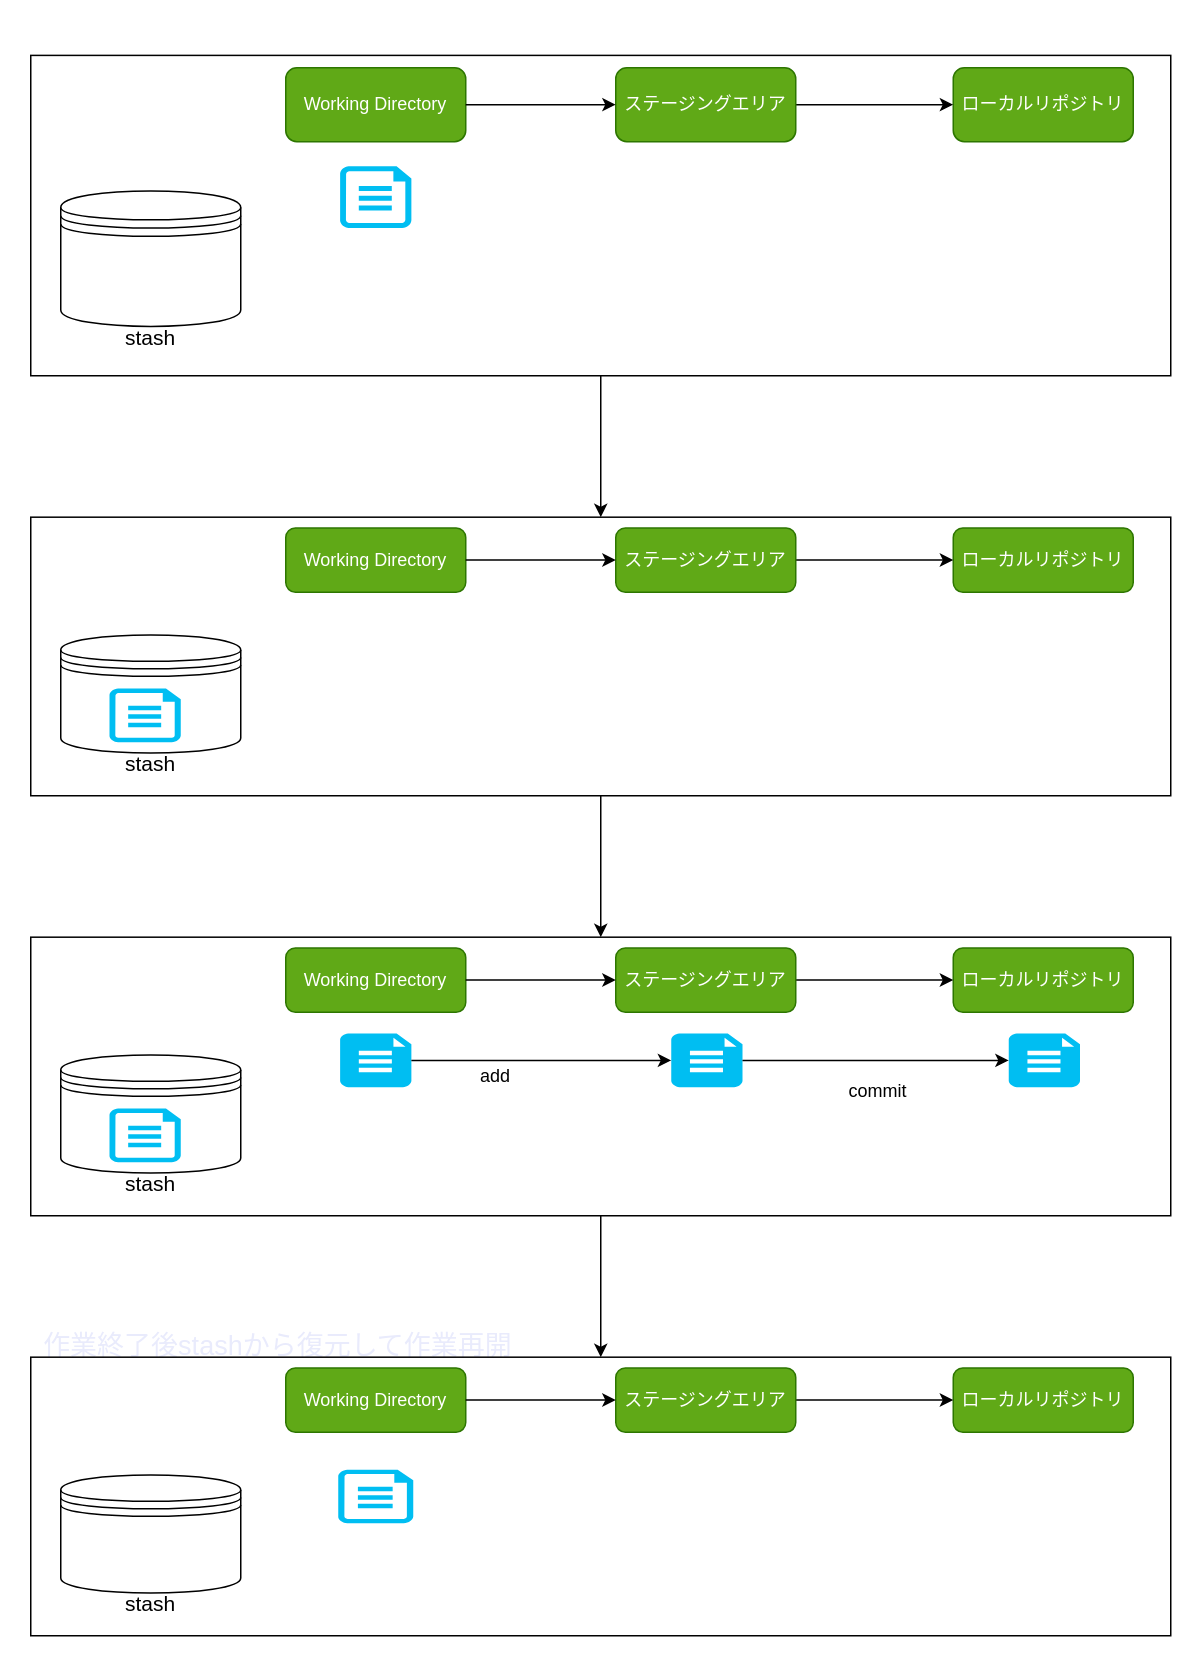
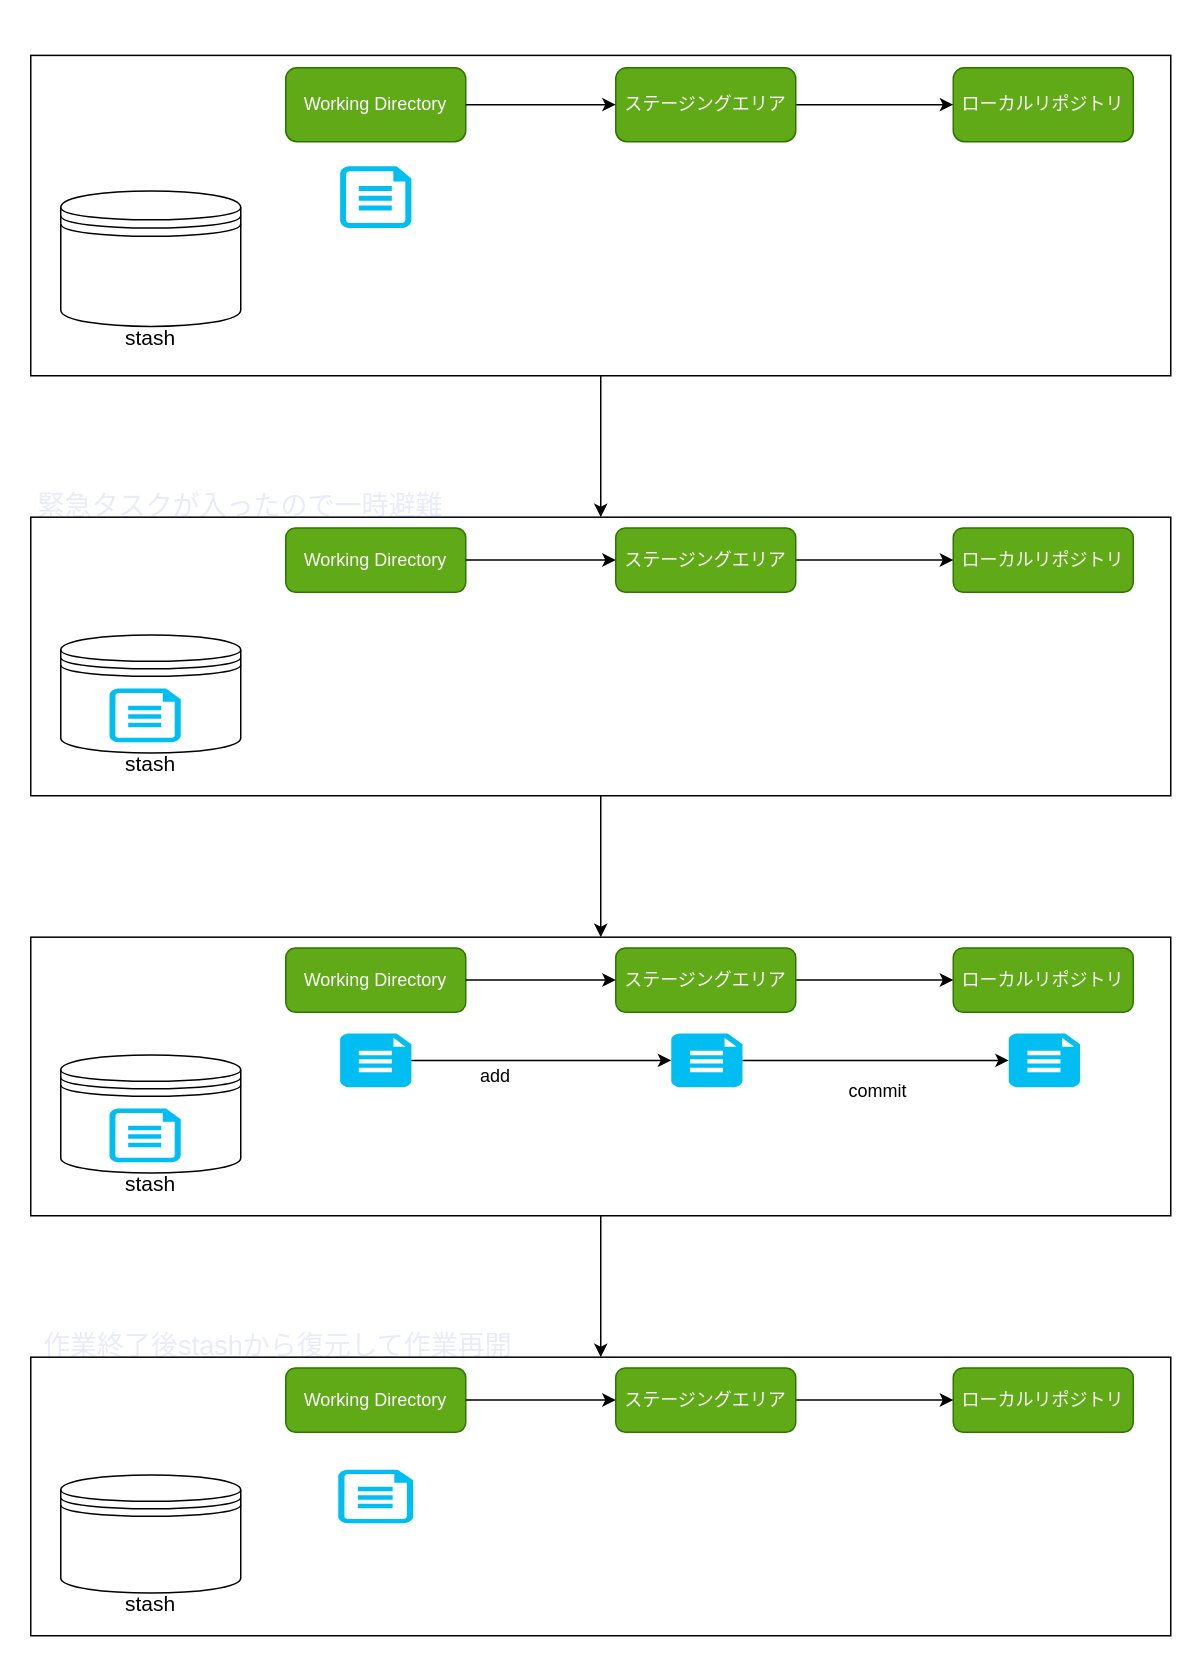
  <mxCell id="0" />
  <mxCell id="1" parent="0" />
  <mxCell id="2" value="" style="group" parent="1" vertex="1" connectable="0"><mxGeometry x="20" y="330" width="760" height="200" as="geometry" /></mxCell>
+ <mxCell id="3" value="&lt;font style=&quot;font-size: 18px&quot; color=&quot;#e9ebfc&quot;&gt;緊急タスクが入ったので一時避難&lt;/font&gt;" style="text;html=1;strokeColor=none;fillColor=none;align=center;verticalAlign=middle;whiteSpace=wrap;rounded=0;" parent="2" vertex="1"><mxGeometry width="280" height="14.286" as="geometry" /></mxCell>
  <mxCell id="4" value="" style="rounded=0;whiteSpace=wrap;html=1;" parent="2" vertex="1"><mxGeometry y="14.286" width="760" height="185.714" as="geometry" /></mxCell>
  <mxCell id="5" value="Working Directory" style="rounded=1;whiteSpace=wrap;html=1;fillColor=#60a917;strokeColor=#2D7600;fontColor=#ffffff;" parent="2" vertex="1"><mxGeometry x="170" y="21.429" width="120" height="42.857" as="geometry" /></mxCell>
  <mxCell id="6" value="ローカルリポジトリ" style="rounded=1;whiteSpace=wrap;html=1;fillColor=#60a917;strokeColor=#2D7600;fontColor=#ffffff;" parent="2" vertex="1"><mxGeometry x="615" y="21.429" width="120" height="42.857" as="geometry" /></mxCell>
  <mxCell id="7" style="edgeStyle=orthogonalEdgeStyle;rounded=0;orthogonalLoop=1;jettySize=auto;html=1;entryX=0;entryY=0.5;entryDx=0;entryDy=0;" parent="2" source="8" target="6" edge="1"><mxGeometry y="14.286" as="geometry" /></mxCell>
  <mxCell id="8" value="ステージングエリア" style="rounded=1;whiteSpace=wrap;html=1;fillColor=#60a917;strokeColor=#2D7600;fontColor=#ffffff;" parent="2" vertex="1"><mxGeometry x="390" y="21.429" width="120" height="42.857" as="geometry" /></mxCell>
  <mxCell id="9" style="edgeStyle=orthogonalEdgeStyle;rounded=0;orthogonalLoop=1;jettySize=auto;html=1;entryX=0;entryY=0.5;entryDx=0;entryDy=0;" parent="2" source="5" target="8" edge="1"><mxGeometry y="14.286" as="geometry" /></mxCell>
  <mxCell id="10" value="" style="shape=datastore;whiteSpace=wrap;html=1;" parent="2" vertex="1"><mxGeometry x="20" y="92.857" width="120" height="78.571" as="geometry" /></mxCell>
  <mxCell id="11" value="" style="verticalLabelPosition=bottom;html=1;verticalAlign=top;align=center;strokeColor=none;fillColor=#00BEF2;shape=mxgraph.azure.cloud_services_configuration_file;pointerEvents=1;" parent="2" vertex="1"><mxGeometry x="52.5" y="128.571" width="47.5" height="35.714" as="geometry" /></mxCell>
  <mxCell id="12" value="&lt;font style=&quot;font-size: 14px&quot;&gt;stash&lt;/font&gt;" style="text;html=1;strokeColor=none;fillColor=none;align=center;verticalAlign=middle;whiteSpace=wrap;rounded=0;" parent="2" vertex="1"><mxGeometry x="60" y="171.429" width="40" height="14.286" as="geometry" /></mxCell>
  <mxCell id="13" value="" style="group" parent="1" vertex="1" connectable="0"><mxGeometry x="20" y="610" width="760" height="200" as="geometry" /></mxCell>
  <mxCell id="14" value="" style="rounded=0;whiteSpace=wrap;html=1;" parent="13" vertex="1"><mxGeometry y="14.286" width="760" height="185.714" as="geometry" /></mxCell>
  <mxCell id="15" value="Working Directory" style="rounded=1;whiteSpace=wrap;html=1;fillColor=#60a917;strokeColor=#2D7600;fontColor=#ffffff;" parent="13" vertex="1"><mxGeometry x="170" y="21.429" width="120" height="42.857" as="geometry" /></mxCell>
  <mxCell id="16" value="ローカルリポジトリ" style="rounded=1;whiteSpace=wrap;html=1;fillColor=#60a917;strokeColor=#2D7600;fontColor=#ffffff;" parent="13" vertex="1"><mxGeometry x="615" y="21.429" width="120" height="42.857" as="geometry" /></mxCell>
  <mxCell id="17" style="edgeStyle=orthogonalEdgeStyle;rounded=0;orthogonalLoop=1;jettySize=auto;html=1;entryX=0;entryY=0.5;entryDx=0;entryDy=0;" parent="13" source="18" target="16" edge="1"><mxGeometry y="14.286" as="geometry" /></mxCell>
  <mxCell id="18" value="ステージングエリア" style="rounded=1;whiteSpace=wrap;html=1;fillColor=#60a917;strokeColor=#2D7600;fontColor=#ffffff;" parent="13" vertex="1"><mxGeometry x="390" y="21.429" width="120" height="42.857" as="geometry" /></mxCell>
  <mxCell id="19" style="edgeStyle=orthogonalEdgeStyle;rounded=0;orthogonalLoop=1;jettySize=auto;html=1;entryX=0;entryY=0.5;entryDx=0;entryDy=0;" parent="13" source="15" target="18" edge="1"><mxGeometry y="14.286" as="geometry" /></mxCell>
  <mxCell id="20" value="" style="shape=datastore;whiteSpace=wrap;html=1;" parent="13" vertex="1"><mxGeometry x="20" y="92.857" width="120" height="78.571" as="geometry" /></mxCell>
  <mxCell id="21" value="" style="verticalLabelPosition=bottom;html=1;verticalAlign=top;align=center;strokeColor=none;fillColor=#00BEF2;shape=mxgraph.azure.cloud_services_configuration_file;pointerEvents=1;" parent="13" vertex="1"><mxGeometry x="52.5" y="128.571" width="47.5" height="35.714" as="geometry" /></mxCell>
  <mxCell id="22" value="&lt;font style=&quot;font-size: 14px&quot;&gt;stash&lt;/font&gt;" style="text;html=1;strokeColor=none;fillColor=none;align=center;verticalAlign=middle;whiteSpace=wrap;rounded=0;" parent="13" vertex="1"><mxGeometry x="60" y="171.429" width="40" height="14.286" as="geometry" /></mxCell>
  <mxCell id="23" value="&lt;span style=&quot;color: rgba(0 , 0 , 0 , 0) ; font-family: monospace ; font-size: 0px&quot;&gt;%3CmxGraphModel%3E%3Croot%3E%3CmxCell%20id%3D%220%22%2F%3E%3CmxCell%20id%3D%221%22%20parent%3D%220%22%2F%3E%3CmxCell%20id%3D%222%22%20value%3D%22%22%20style%3D%22group%22%20vertex%3D%221%22%20connectable%3D%220%22%20parent%3D%221%22%3E%3CmxGeometry%20x%3D%2240%22%20y%3D%22800%22%20width%3D%22760%22%20height%3D%22260%22%20as%3D%22geometry%22%2F%3E%3C%2FmxCell%3E%3CmxCell%20id%3D%223%22%20value%3D%22%22%20style%3D%22rounded%3D0%3BwhiteSpace%3Dwrap%3Bhtml%3D1%3B%22%20vertex%3D%221%22%20parent%3D%222%22%3E%3CmxGeometry%20width%3D%22760%22%20height%3D%22260%22%20as%3D%22geometry%22%2F%3E%3C%2FmxCell%3E%3CmxCell%20id%3D%224%22%20value%3D%22Working%20Directory%22%20style%3D%22rounded%3D1%3BwhiteSpace%3Dwrap%3Bhtml%3D1%3BfillColor%3D%2360a917%3BstrokeColor%3D%232D7600%3BfontColor%3D%23ffffff%3B%22%20vertex%3D%221%22%20parent%3D%222%22%3E%3CmxGeometry%20x%3D%22170%22%20y%3D%2210%22%20width%3D%22120%22%20height%3D%2260%22%20as%3D%22geometry%22%2F%3E%3C%2FmxCell%3E%3CmxCell%20id%3D%225%22%20value%3D%22%E3%83%AD%E3%83%BC%E3%82%AB%E3%83%AB%E3%83%AA%E3%83%9D%E3%82%B8%E3%83%88%E3%83%AA%22%20style%3D%22rounded%3D1%3BwhiteSpace%3Dwrap%3Bhtml%3D1%3BfillColor%3D%2360a917%3BstrokeColor%3D%232D7600%3BfontColor%3D%23ffffff%3B%22%20vertex%3D%221%22%20parent%3D%222%22%3E%3CmxGeometry%20x%3D%22615%22%20y%3D%2210%22%20width%3D%22120%22%20height%3D%2260%22%20as%3D%22geometry%22%2F%3E%3C%2FmxCell%3E%3CmxCell%20id%3D%226%22%20style%3D%22edgeStyle%3DorthogonalEdgeStyle%3Brounded%3D0%3BorthogonalLoop%3D1%3BjettySize%3Dauto%3Bhtml%3D1%3BentryX%3D0%3BentryY%3D0.5%3BentryDx%3D0%3BentryDy%3D0%3B%22%20edge%3D%221%22%20parent%3D%222%22%20source%3D%227%22%20target%3D%225%22%3E%3CmxGeometry%20as%3D%22geometry%22%2F%3E%3C%2FmxCell%3E%3CmxCell%20id%3D%227%22%20value%3D%22%E3%82%B9%E3%83%86%E3%83%BC%E3%82%B8%E3%83%B3%E3%82%B0%E3%82%A8%E3%83%AA%E3%82%A2%22%20style%3D%22rounded%3D1%3BwhiteSpace%3Dwrap%3Bhtml%3D1%3BfillColor%3D%2360a917%3BstrokeColor%3D%232D7600%3BfontColor%3D%23ffffff%3B%22%20vertex%3D%221%22%20parent%3D%222%22%3E%3CmxGeometry%20x%3D%22390%22%20y%3D%2210%22%20width%3D%22120%22%20height%3D%2260%22%20as%3D%22geometry%22%2F%3E%3C%2FmxCell%3E%3CmxCell%20id%3D%228%22%20style%3D%22edgeStyle%3DorthogonalEdgeStyle%3Brounded%3D0%3BorthogonalLoop%3D1%3BjettySize%3Dauto%3Bhtml%3D1%3BentryX%3D0%3BentryY%3D0.5%3BentryDx%3D0%3BentryDy%3D0%3B%22%20edge%3D%221%22%20parent%3D%222%22%20source%3D%224%22%20target%3D%227%22%3E%3CmxGeometry%20as%3D%22geometry%22%2F%3E%3C%2FmxCell%3E%3CmxCell%20id%3D%229%22%20value%3D%22%22%20style%3D%22shape%3Ddatastore%3BwhiteSpace%3Dwrap%3Bhtml%3D1%3B%22%20vertex%3D%221%22%20parent%3D%222%22%3E%3CmxGeometry%20x%3D%2220%22%20y%3D%22110%22%20width%3D%22120%22%20height%3D%22110%22%20as%3D%22geometry%22%2F%3E%3C%2FmxCell%3E%3CmxCell%20id%3D%2210%22%20value%3D%22%22%20style%3D%22verticalLabelPosition%3Dbottom%3Bhtml%3D1%3BverticalAlign%3Dtop%3Balign%3Dcenter%3BstrokeColor%3Dnone%3BfillColor%3D%2300BEF2%3Bshape%3Dmxgraph.azure.cloud_services_configuration_file%3BpointerEvents%3D1%3B%22%20vertex%3D%221%22%20parent%3D%222%22%3E%3CmxGeometry%20x%3D%2252.5%22%20y%3D%22160%22%20width%3D%2247.5%22%20height%3D%2250%22%20as%3D%22geometry%22%2F%3E%3C%2FmxCell%3E%3CmxCell%20id%3D%2211%22%20value%3D%22%26lt%3Bfont%20style%3D%26quot%3Bfont-size%3A%2014px%26quot%3B%26gt%3Bstash%26lt%3B%2Ffont%26gt%3B%22%20style%3D%22text%3Bhtml%3D1%3BstrokeColor%3Dnone%3BfillColor%3Dnone%3Balign%3Dcenter%3BverticalAlign%3Dmiddle%3BwhiteSpace%3Dwrap%3Brounded%3D0%3B%22%20vertex%3D%221%22%20parent%3D%222%22%3E%3CmxGeometry%20x%3D%2260%22%20y%3D%22220%22%20width%3D%2240%22%20height%3D%2220%22%20as%3D%22geometry%22%2F%3E%3C%2FmxCell%3E%3CmxCell%20id%3D%2212%22%20value%3D%22%22%20style%3D%22verticalLabelPosition%3Dbottom%3Bhtml%3D1%3BverticalAlign%3Dtop%3Balign%3Dcenter%3BstrokeColor%3Dnone%3BfillColor%3D%2300BEF2%3Bshape%3Dmxgraph.azure.file_2%3BpointerEvents%3D1%3B%22%20vertex%3D%221%22%20parent%3D%222%22%3E%3CmxGeometry%20x%3D%22207%22%20y%3D%2290%22%20width%3D%2247.5%22%20height%3D%2250%22%20as%3D%22geometry%22%2F%3E%3C%2FmxCell%3E%3C%2Froot%3E%3C%2FmxGraphModel%3E&lt;/span&gt;" style="verticalLabelPosition=bottom;html=1;verticalAlign=top;align=center;strokeColor=none;fillColor=#00BEF2;shape=mxgraph.azure.file_2;pointerEvents=1;" parent="13" vertex="1"><mxGeometry x="206.25" y="78.571" width="47.5" height="35.714" as="geometry" /></mxCell>
  <mxCell id="24" value="" style="verticalLabelPosition=bottom;html=1;verticalAlign=top;align=center;strokeColor=none;fillColor=#00BEF2;shape=mxgraph.azure.file_2;pointerEvents=1;" parent="13" vertex="1"><mxGeometry x="427" y="78.571" width="47.5" height="35.714" as="geometry" /></mxCell>
  <mxCell id="25" style="edgeStyle=orthogonalEdgeStyle;rounded=0;orthogonalLoop=1;jettySize=auto;html=1;entryX=0;entryY=0.5;entryDx=0;entryDy=0;entryPerimeter=0;" parent="13" source="23" target="24" edge="1"><mxGeometry y="14.286" as="geometry" /></mxCell>
  <mxCell id="26" value="" style="verticalLabelPosition=bottom;html=1;verticalAlign=top;align=center;strokeColor=none;fillColor=#00BEF2;shape=mxgraph.azure.file_2;pointerEvents=1;" parent="13" vertex="1"><mxGeometry x="652" y="78.571" width="47.5" height="35.714" as="geometry" /></mxCell>
  <mxCell id="27" style="edgeStyle=orthogonalEdgeStyle;rounded=0;orthogonalLoop=1;jettySize=auto;html=1;entryX=0;entryY=0.5;entryDx=0;entryDy=0;entryPerimeter=0;" parent="13" source="24" target="26" edge="1"><mxGeometry y="14.286" as="geometry" /></mxCell>
  <mxCell id="28" value="add" style="text;html=1;strokeColor=none;fillColor=none;align=center;verticalAlign=middle;whiteSpace=wrap;rounded=0;" parent="13" vertex="1"><mxGeometry x="290" y="100" width="40" height="14.286" as="geometry" /></mxCell>
  <mxCell id="29" value="commit" style="text;html=1;strokeColor=none;fillColor=none;align=center;verticalAlign=middle;whiteSpace=wrap;rounded=0;" parent="13" vertex="1"><mxGeometry x="545" y="110" width="40" height="14.286" as="geometry" /></mxCell>
  <mxCell id="30" value="" style="group" parent="1" vertex="1" connectable="0"><mxGeometry x="20" y="890" width="760" height="200" as="geometry" /></mxCell>
  <mxCell id="31" value="&lt;span style=&quot;font-size: 18px&quot;&gt;&lt;font color=&quot;#e9ebfc&quot;&gt;作業終了後stashから復元して作業再開&lt;/font&gt;&lt;/span&gt;" style="text;html=1;strokeColor=none;fillColor=none;align=center;verticalAlign=middle;whiteSpace=wrap;rounded=0;" parent="30" vertex="1"><mxGeometry width="330" height="14.29" as="geometry" /></mxCell>
  <mxCell id="32" value="" style="rounded=0;whiteSpace=wrap;html=1;" parent="30" vertex="1"><mxGeometry y="14.286" width="760" height="185.714" as="geometry" /></mxCell>
  <mxCell id="33" value="Working Directory" style="rounded=1;whiteSpace=wrap;html=1;fillColor=#60a917;strokeColor=#2D7600;fontColor=#ffffff;" parent="30" vertex="1"><mxGeometry x="170" y="21.429" width="120" height="42.857" as="geometry" /></mxCell>
  <mxCell id="34" value="ローカルリポジトリ" style="rounded=1;whiteSpace=wrap;html=1;fillColor=#60a917;strokeColor=#2D7600;fontColor=#ffffff;" parent="30" vertex="1"><mxGeometry x="615" y="21.429" width="120" height="42.857" as="geometry" /></mxCell>
  <mxCell id="35" style="edgeStyle=orthogonalEdgeStyle;rounded=0;orthogonalLoop=1;jettySize=auto;html=1;entryX=0;entryY=0.5;entryDx=0;entryDy=0;" parent="30" source="36" target="34" edge="1"><mxGeometry y="14.286" as="geometry" /></mxCell>
  <mxCell id="36" value="ステージングエリア" style="rounded=1;whiteSpace=wrap;html=1;fillColor=#60a917;strokeColor=#2D7600;fontColor=#ffffff;" parent="30" vertex="1"><mxGeometry x="390" y="21.429" width="120" height="42.857" as="geometry" /></mxCell>
  <mxCell id="37" style="edgeStyle=orthogonalEdgeStyle;rounded=0;orthogonalLoop=1;jettySize=auto;html=1;entryX=0;entryY=0.5;entryDx=0;entryDy=0;" parent="30" source="33" target="36" edge="1"><mxGeometry y="14.286" as="geometry" /></mxCell>
  <mxCell id="38" value="" style="shape=datastore;whiteSpace=wrap;html=1;" parent="30" vertex="1"><mxGeometry x="20" y="92.857" width="120" height="78.571" as="geometry" /></mxCell>
  <mxCell id="39" value="" style="verticalLabelPosition=bottom;html=1;verticalAlign=top;align=center;strokeColor=none;fillColor=#00BEF2;shape=mxgraph.azure.cloud_services_configuration_file;pointerEvents=1;" parent="30" vertex="1"><mxGeometry x="205" y="89.29" width="50" height="35.71" as="geometry" /></mxCell>
  <mxCell id="40" value="&lt;font style=&quot;font-size: 14px&quot;&gt;stash&lt;/font&gt;" style="text;html=1;strokeColor=none;fillColor=none;align=center;verticalAlign=middle;whiteSpace=wrap;rounded=0;" parent="30" vertex="1"><mxGeometry x="60" y="171.429" width="40" height="14.286" as="geometry" /></mxCell>
  <mxCell id="41" style="edgeStyle=orthogonalEdgeStyle;rounded=0;orthogonalLoop=1;jettySize=auto;html=1;entryX=0.5;entryY=0;entryDx=0;entryDy=0;" parent="1" source="45" target="4" edge="1"><mxGeometry relative="1" as="geometry" /></mxCell>
  <mxCell id="42" style="edgeStyle=orthogonalEdgeStyle;rounded=0;orthogonalLoop=1;jettySize=auto;html=1;entryX=0.5;entryY=0;entryDx=0;entryDy=0;" parent="1" source="4" target="14" edge="1"><mxGeometry relative="1" as="geometry" /></mxCell>
  <mxCell id="43" style="edgeStyle=orthogonalEdgeStyle;rounded=0;orthogonalLoop=1;jettySize=auto;html=1;entryX=0.5;entryY=0;entryDx=0;entryDy=0;" parent="1" source="14" target="32" edge="1"><mxGeometry relative="1" as="geometry" /></mxCell>
  <mxCell id="44" value="" style="group" parent="1" vertex="1" connectable="0"><mxGeometry x="20" y="20" width="760" height="230" as="geometry" /></mxCell>
  <mxCell id="45" value="" style="rounded=0;whiteSpace=wrap;html=1;" parent="44" vertex="1"><mxGeometry y="16.429" width="760" height="213.571" as="geometry" /></mxCell>
  <mxCell id="46" value="Working Directory" style="rounded=1;whiteSpace=wrap;html=1;fillColor=#60a917;strokeColor=#2D7600;fontColor=#ffffff;" parent="44" vertex="1"><mxGeometry x="170" y="24.643" width="120" height="49.286" as="geometry" /></mxCell>
  <mxCell id="47" value="ローカルリポジトリ" style="rounded=1;whiteSpace=wrap;html=1;fillColor=#60a917;strokeColor=#2D7600;fontColor=#ffffff;" parent="44" vertex="1"><mxGeometry x="615" y="24.643" width="120" height="49.286" as="geometry" /></mxCell>
  <mxCell id="48" style="edgeStyle=orthogonalEdgeStyle;rounded=0;orthogonalLoop=1;jettySize=auto;html=1;entryX=0;entryY=0.5;entryDx=0;entryDy=0;" parent="44" source="49" target="47" edge="1"><mxGeometry y="16.429" as="geometry" /></mxCell>
  <mxCell id="49" value="ステージングエリア" style="rounded=1;whiteSpace=wrap;html=1;fillColor=#60a917;strokeColor=#2D7600;fontColor=#ffffff;" parent="44" vertex="1"><mxGeometry x="390" y="24.643" width="120" height="49.286" as="geometry" /></mxCell>
  <mxCell id="50" style="edgeStyle=orthogonalEdgeStyle;rounded=0;orthogonalLoop=1;jettySize=auto;html=1;entryX=0;entryY=0.5;entryDx=0;entryDy=0;" parent="44" source="46" target="49" edge="1"><mxGeometry y="16.429" as="geometry" /></mxCell>
  <mxCell id="51" value="" style="shape=datastore;whiteSpace=wrap;html=1;" parent="44" vertex="1"><mxGeometry x="20" y="106.786" width="120" height="90.357" as="geometry" /></mxCell>
  <mxCell id="52" value="" style="verticalLabelPosition=bottom;html=1;verticalAlign=top;align=center;strokeColor=none;fillColor=#00BEF2;shape=mxgraph.azure.cloud_services_configuration_file;pointerEvents=1;" parent="44" vertex="1"><mxGeometry x="206.25" y="90.357" width="47.5" height="41.071" as="geometry" /></mxCell>
  <mxCell id="53" value="&lt;font style=&quot;font-size: 14px&quot;&gt;stash&lt;/font&gt;" style="text;html=1;strokeColor=none;fillColor=none;align=center;verticalAlign=middle;whiteSpace=wrap;rounded=0;" parent="44" vertex="1"><mxGeometry x="60" y="197.143" width="40" height="16.429" as="geometry" /></mxCell>
